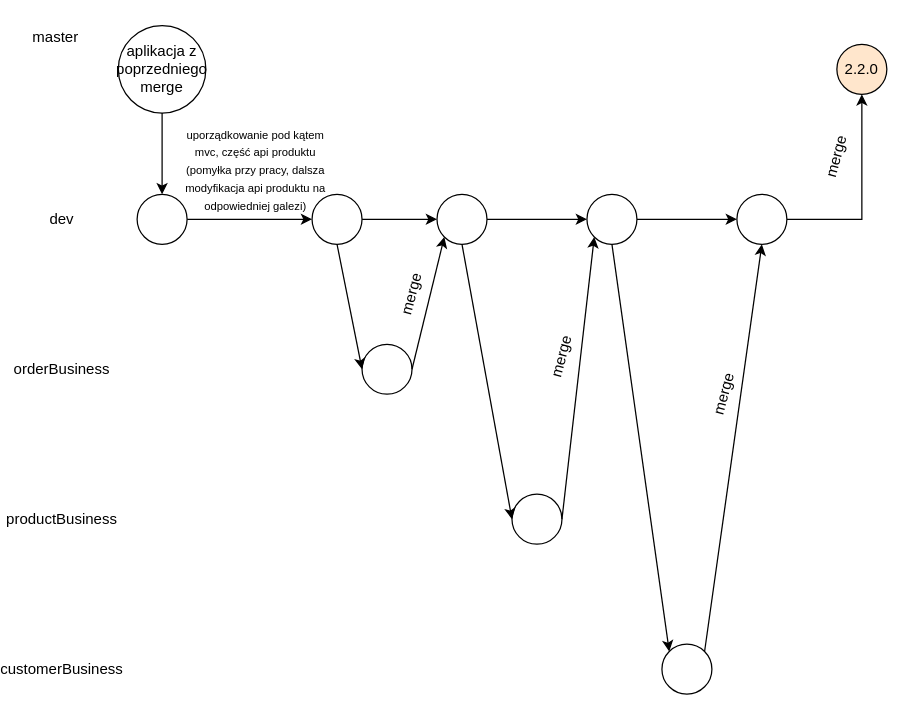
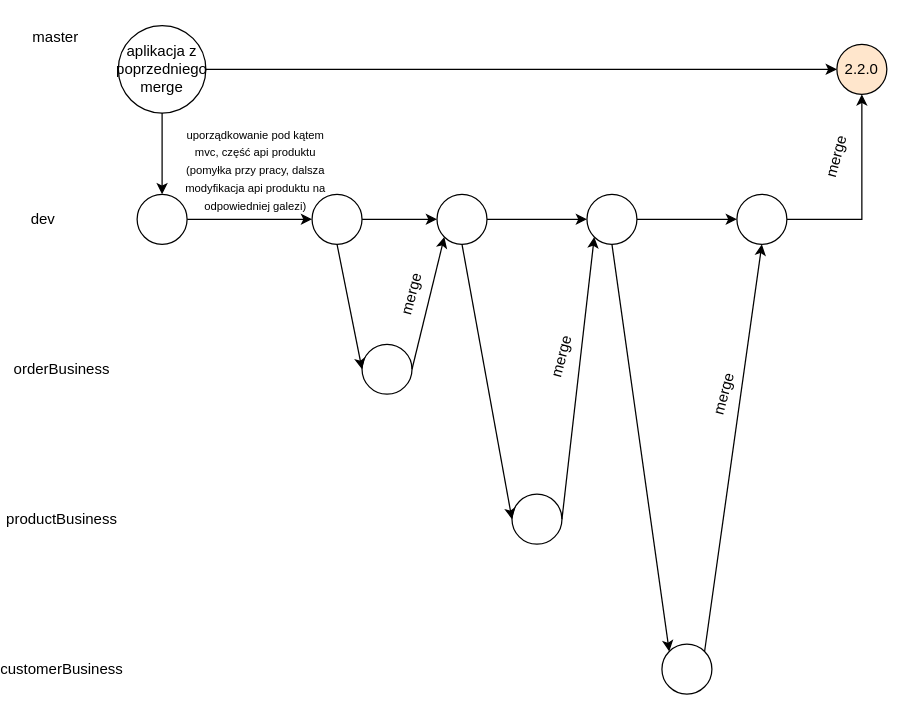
  <mxCell id="0" />
  <mxCell id="1" parent="0" />
  <mxCell id="2" value="master" style="text;html=1;strokeColor=none;fillColor=none;align=center;verticalAlign=middle;whiteSpace=wrap;rounded=0;" vertex="1" parent="1"><mxGeometry x="20" y="20" width="40" height="20" as="geometry" /></mxCell>
- <mxCell id="3" value="dev" style="text;html=1;strokeColor=none;fillColor=none;align=center;verticalAlign=middle;whiteSpace=wrap;rounded=0;" vertex="1" parent="1"><mxGeometry x="25" y="165" width="40" height="20" as="geometry" /></mxCell>
+ <mxCell id="3" value="dev" style="text;html=1;strokeColor=none;fillColor=none;align=center;verticalAlign=middle;whiteSpace=wrap;rounded=0;" vertex="1" parent="1"><mxGeometry x="10" y="165" width="40" height="20" as="geometry" /></mxCell>
  <mxCell id="4" value="productBusiness" style="text;html=1;strokeColor=none;fillColor=none;align=center;verticalAlign=middle;whiteSpace=wrap;rounded=0;" vertex="1" parent="1"><mxGeometry x="25" y="405" width="40" height="20" as="geometry" /></mxCell>
  <mxCell id="5" value="orderBusiness" style="text;html=1;strokeColor=none;fillColor=none;align=center;verticalAlign=middle;whiteSpace=wrap;rounded=0;" vertex="1" parent="1"><mxGeometry x="25" y="285" width="40" height="20" as="geometry" /></mxCell>
  <mxCell id="6" value="customerBusiness" style="text;html=1;strokeColor=none;fillColor=none;align=center;verticalAlign=middle;whiteSpace=wrap;rounded=0;" vertex="1" parent="1"><mxGeometry x="25" y="525" width="40" height="20" as="geometry" /></mxCell>
  <mxCell id="7" style="edgeStyle=orthogonalEdgeStyle;rounded=0;orthogonalLoop=1;jettySize=auto;html=1;entryX=0.5;entryY=0;entryDx=0;entryDy=0;" edge="1" parent="1" source="9" target="11"><mxGeometry relative="1" as="geometry" /></mxCell>
+ <mxCell id="8" style="edgeStyle=orthogonalEdgeStyle;rounded=0;orthogonalLoop=1;jettySize=auto;html=1;entryX=0;entryY=0.5;entryDx=0;entryDy=0;" edge="1" parent="1" source="9" target="20"><mxGeometry relative="1" as="geometry" /></mxCell>
  <mxCell id="9" value="aplikacja z poprzedniego merge" style="ellipse;whiteSpace=wrap;html=1;aspect=fixed;" vertex="1" parent="1"><mxGeometry x="90" y="20" width="70" height="70" as="geometry" /></mxCell>
  <mxCell id="10" style="edgeStyle=orthogonalEdgeStyle;rounded=0;orthogonalLoop=1;jettySize=auto;html=1;entryX=0;entryY=0.5;entryDx=0;entryDy=0;" edge="1" parent="1" source="11" target="13"><mxGeometry relative="1" as="geometry" /></mxCell>
  <mxCell id="11" value="" style="ellipse;whiteSpace=wrap;html=1;aspect=fixed;" vertex="1" parent="1"><mxGeometry x="105" y="155" width="40" height="40" as="geometry" /></mxCell>
  <mxCell id="12" style="edgeStyle=orthogonalEdgeStyle;rounded=0;orthogonalLoop=1;jettySize=auto;html=1;entryX=0;entryY=0.5;entryDx=0;entryDy=0;" edge="1" parent="1" source="13" target="15"><mxGeometry relative="1" as="geometry" /></mxCell>
  <mxCell id="13" value="" style="ellipse;whiteSpace=wrap;html=1;aspect=fixed;" vertex="1" parent="1"><mxGeometry x="245" y="155" width="40" height="40" as="geometry" /></mxCell>
  <mxCell id="14" style="edgeStyle=orthogonalEdgeStyle;rounded=0;orthogonalLoop=1;jettySize=auto;html=1;entryX=0;entryY=0.5;entryDx=0;entryDy=0;" edge="1" parent="1" source="15" target="17"><mxGeometry relative="1" as="geometry" /></mxCell>
  <mxCell id="15" value="" style="ellipse;whiteSpace=wrap;html=1;aspect=fixed;" vertex="1" parent="1"><mxGeometry x="345" y="155" width="40" height="40" as="geometry" /></mxCell>
  <mxCell id="16" style="edgeStyle=orthogonalEdgeStyle;rounded=0;orthogonalLoop=1;jettySize=auto;html=1;entryX=0;entryY=0.5;entryDx=0;entryDy=0;" edge="1" parent="1" source="17" target="19"><mxGeometry relative="1" as="geometry" /></mxCell>
  <mxCell id="17" value="" style="ellipse;whiteSpace=wrap;html=1;aspect=fixed;" vertex="1" parent="1"><mxGeometry x="465" y="155" width="40" height="40" as="geometry" /></mxCell>
  <mxCell id="18" style="edgeStyle=orthogonalEdgeStyle;rounded=0;orthogonalLoop=1;jettySize=auto;html=1;entryX=0.5;entryY=1;entryDx=0;entryDy=0;" edge="1" parent="1" source="19" target="20"><mxGeometry relative="1" as="geometry" /></mxCell>
  <mxCell id="19" value="" style="ellipse;whiteSpace=wrap;html=1;aspect=fixed;" vertex="1" parent="1"><mxGeometry x="585" y="155" width="40" height="40" as="geometry" /></mxCell>
  <mxCell id="20" value="2.2.0" style="ellipse;whiteSpace=wrap;html=1;aspect=fixed;fillColor=#ffe6cc;" vertex="1" parent="1"><mxGeometry x="665" y="35" width="40" height="40" as="geometry" /></mxCell>
  <mxCell id="21" value="&lt;font style=&quot;font-size: 9px&quot;&gt;uporządkowanie pod kątem mvc, część api produktu (pomyłka przy pracy, dalsza modyfikacja api produktu na odpowiedniej galezi)&lt;/font&gt;" style="text;html=1;strokeColor=none;fillColor=none;align=center;verticalAlign=middle;whiteSpace=wrap;rounded=0;" vertex="1" parent="1"><mxGeometry x="135" y="125" width="130" height="20" as="geometry" /></mxCell>
  <mxCell id="22" value="" style="ellipse;whiteSpace=wrap;html=1;aspect=fixed;" vertex="1" parent="1"><mxGeometry x="285" y="275" width="40" height="40" as="geometry" /></mxCell>
  <mxCell id="23" value="" style="ellipse;whiteSpace=wrap;html=1;aspect=fixed;" vertex="1" parent="1"><mxGeometry x="405" y="395" width="40" height="40" as="geometry" /></mxCell>
  <mxCell id="24" value="" style="ellipse;whiteSpace=wrap;html=1;aspect=fixed;" vertex="1" parent="1"><mxGeometry x="525" y="515" width="40" height="40" as="geometry" /></mxCell>
  <mxCell id="25" value="" style="endArrow=classic;html=1;exitX=0.5;exitY=1;exitDx=0;exitDy=0;entryX=0;entryY=0.5;entryDx=0;entryDy=0;" edge="1" parent="1" source="13" target="22"><mxGeometry width="50" height="50" relative="1" as="geometry"><mxPoint x="375" y="345" as="sourcePoint" /><mxPoint x="425" y="295" as="targetPoint" /></mxGeometry></mxCell>
  <mxCell id="26" value="" style="endArrow=classic;html=1;entryX=0;entryY=1;entryDx=0;entryDy=0;exitX=1;exitY=0.5;exitDx=0;exitDy=0;" edge="1" parent="1" source="22" target="15"><mxGeometry width="50" height="50" relative="1" as="geometry"><mxPoint x="375" y="345" as="sourcePoint" /><mxPoint x="425" y="295" as="targetPoint" /></mxGeometry></mxCell>
  <mxCell id="27" value="" style="endArrow=classic;html=1;exitX=0.5;exitY=1;exitDx=0;exitDy=0;entryX=0;entryY=0.5;entryDx=0;entryDy=0;" edge="1" parent="1" source="15" target="23"><mxGeometry width="50" height="50" relative="1" as="geometry"><mxPoint x="375" y="345" as="sourcePoint" /><mxPoint x="425" y="295" as="targetPoint" /></mxGeometry></mxCell>
  <mxCell id="28" value="" style="endArrow=classic;html=1;entryX=0;entryY=1;entryDx=0;entryDy=0;exitX=1;exitY=0.5;exitDx=0;exitDy=0;" edge="1" parent="1" source="23" target="17"><mxGeometry width="50" height="50" relative="1" as="geometry"><mxPoint x="375" y="345" as="sourcePoint" /><mxPoint x="425" y="295" as="targetPoint" /></mxGeometry></mxCell>
  <mxCell id="29" value="" style="endArrow=classic;html=1;exitX=0.5;exitY=1;exitDx=0;exitDy=0;entryX=0;entryY=0;entryDx=0;entryDy=0;" edge="1" parent="1" source="17" target="24"><mxGeometry width="50" height="50" relative="1" as="geometry"><mxPoint x="375" y="345" as="sourcePoint" /><mxPoint x="425" y="295" as="targetPoint" /></mxGeometry></mxCell>
  <mxCell id="30" value="" style="endArrow=classic;html=1;entryX=0.5;entryY=1;entryDx=0;entryDy=0;exitX=1;exitY=0;exitDx=0;exitDy=0;" edge="1" parent="1" source="24" target="19"><mxGeometry width="50" height="50" relative="1" as="geometry"><mxPoint x="375" y="345" as="sourcePoint" /><mxPoint x="425" y="295" as="targetPoint" /></mxGeometry></mxCell>
  <mxCell id="31" value="merge" style="text;html=1;strokeColor=none;fillColor=none;align=center;verticalAlign=middle;whiteSpace=wrap;rounded=0;rotation=-75;" vertex="1" parent="1"><mxGeometry x="305" y="225" width="40" height="20" as="geometry" /></mxCell>
  <mxCell id="32" value="merge" style="text;html=1;strokeColor=none;fillColor=none;align=center;verticalAlign=middle;whiteSpace=wrap;rounded=0;rotation=-75;" vertex="1" parent="1"><mxGeometry x="424.996" y="274.997" width="40" height="20" as="geometry" /></mxCell>
  <mxCell id="33" value="merge" style="text;html=1;strokeColor=none;fillColor=none;align=center;verticalAlign=middle;whiteSpace=wrap;rounded=0;rotation=-75;" vertex="1" parent="1"><mxGeometry x="554.996" y="304.997" width="40" height="20" as="geometry" /></mxCell>
  <mxCell id="34" value="merge" style="text;html=1;strokeColor=none;fillColor=none;align=center;verticalAlign=middle;whiteSpace=wrap;rounded=0;rotation=-75;" vertex="1" parent="1"><mxGeometry x="644.996" y="114.997" width="40" height="20" as="geometry" /></mxCell>
